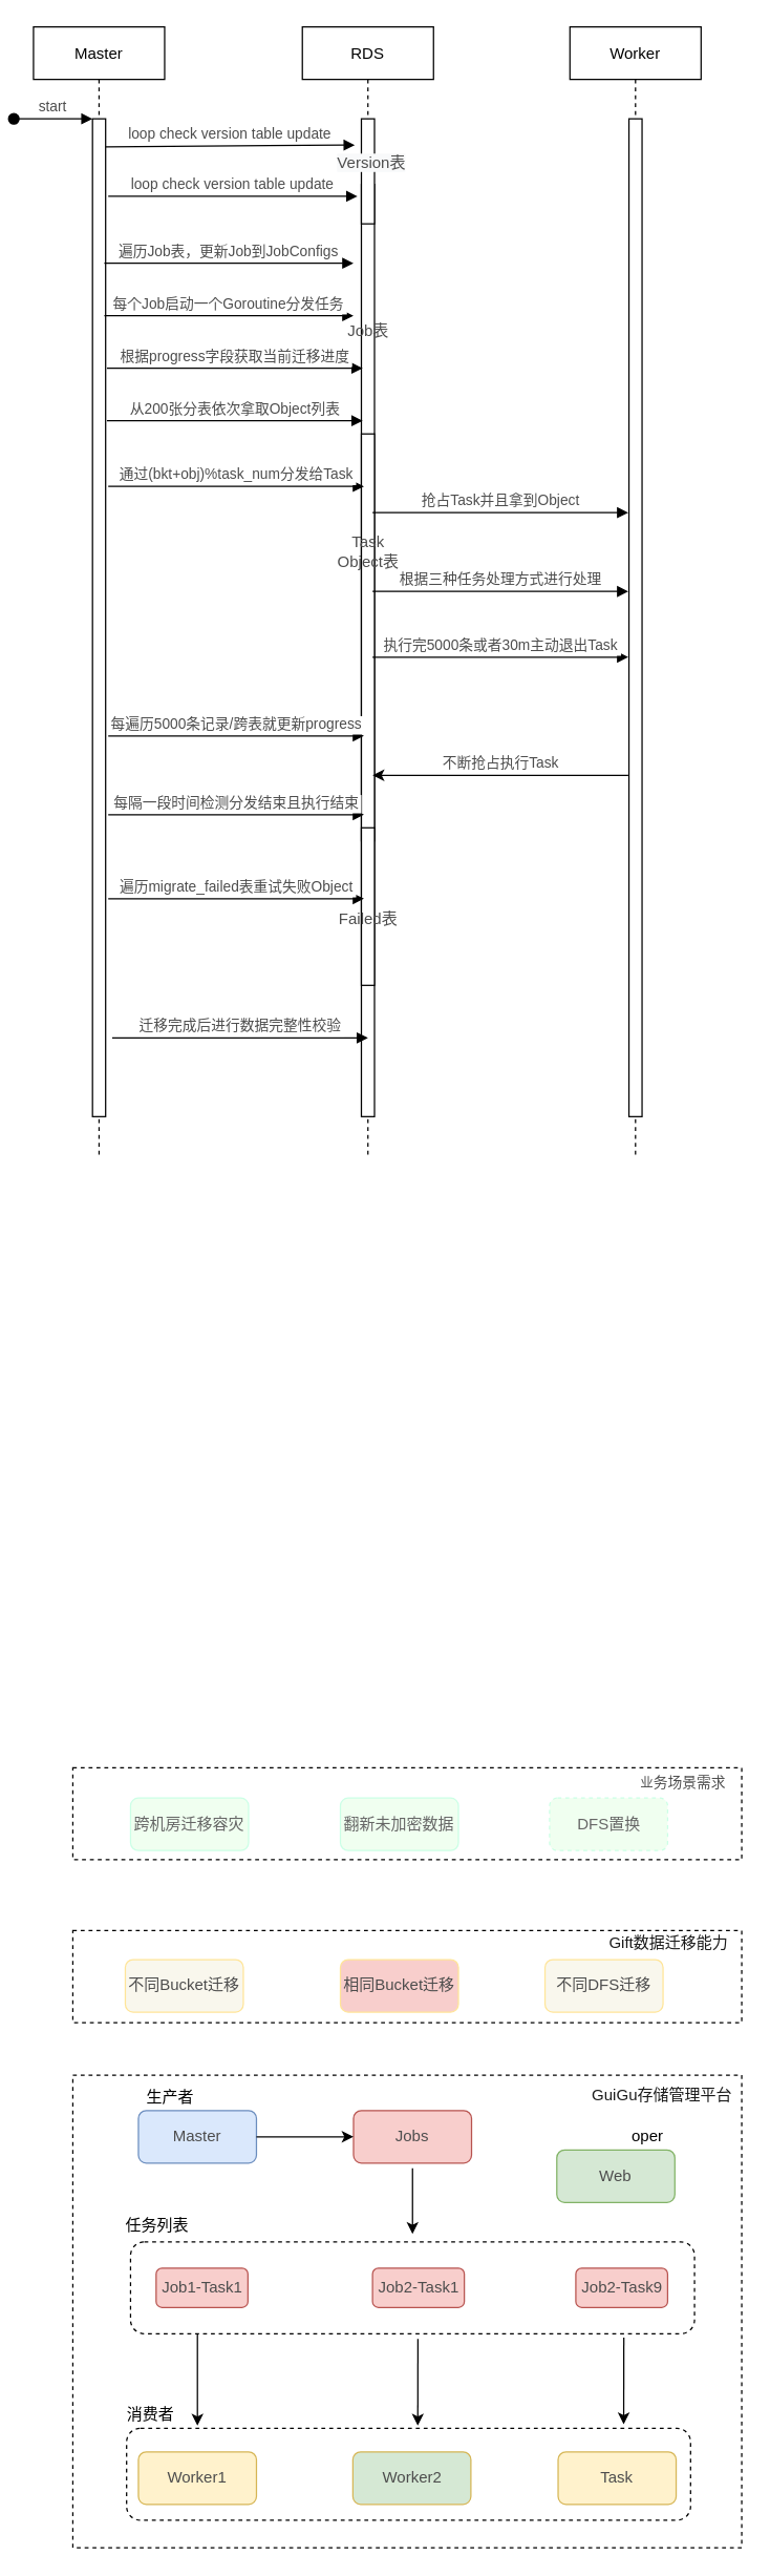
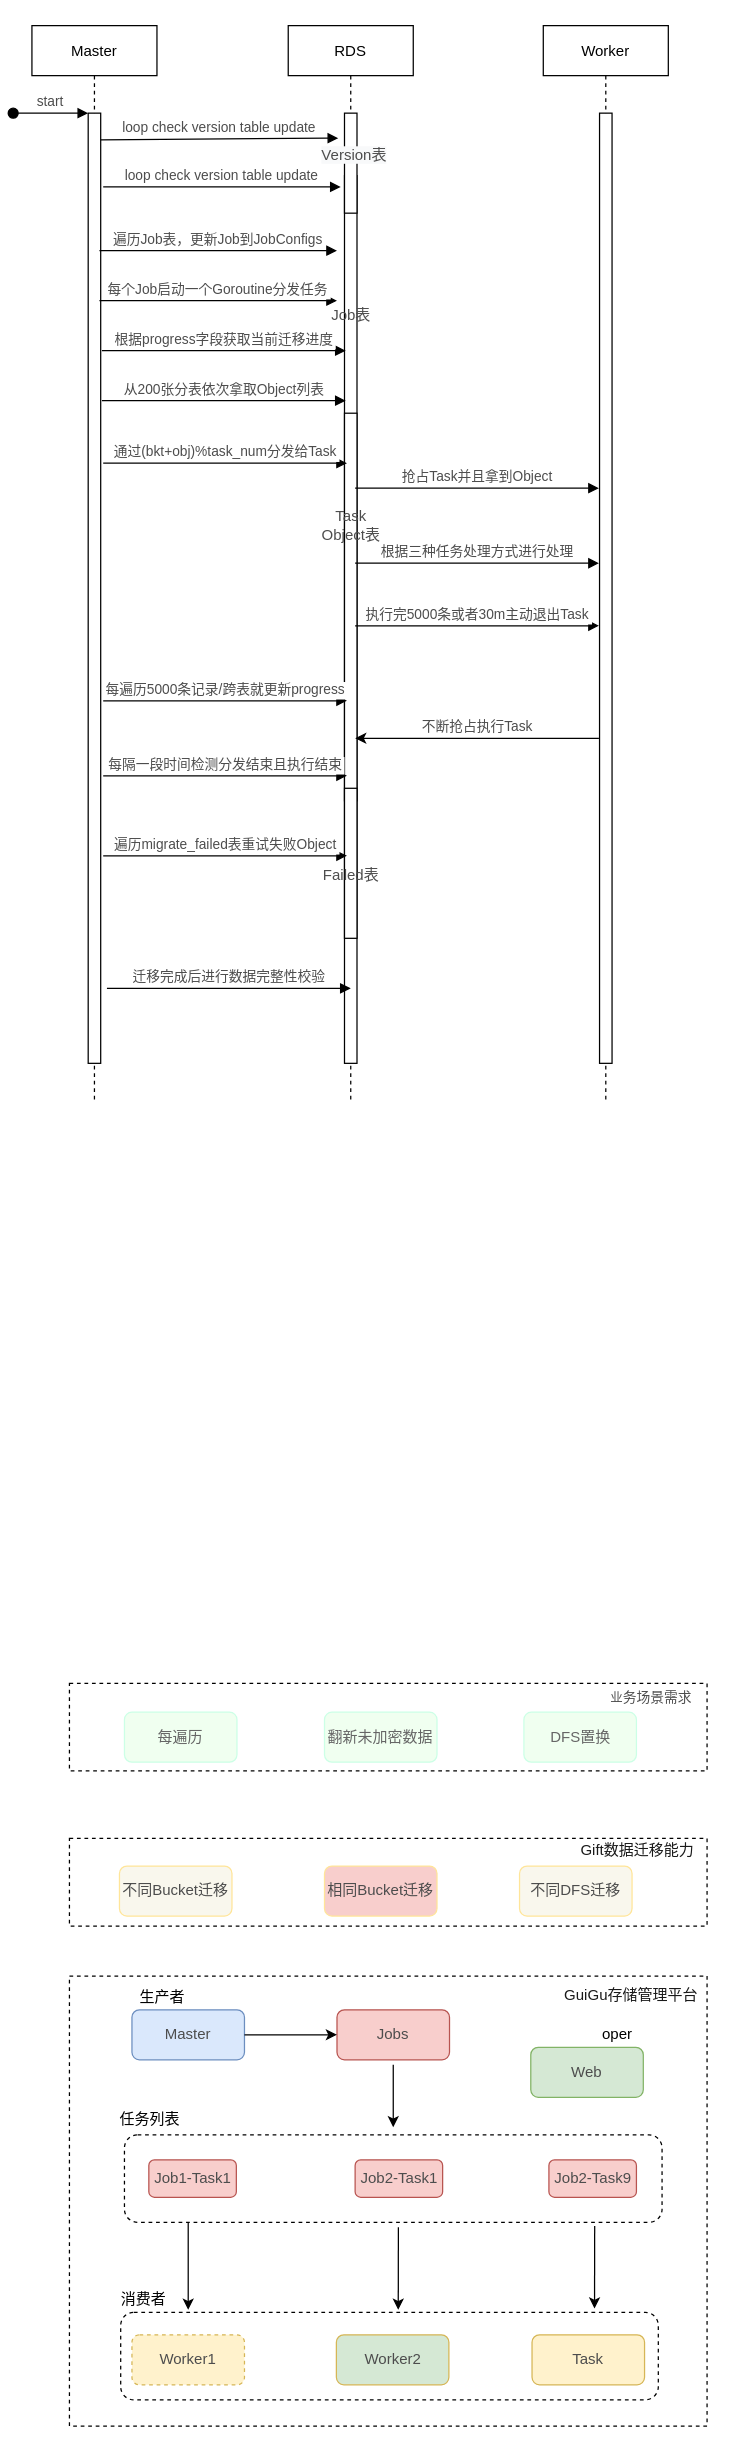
  <mxCell id="0" />
  <mxCell id="1" parent="0" />
  <mxCell id="2" value="Master" style="shape=umlLifeline;perimeter=lifelinePerimeter;container=1;collapsible=0;recursiveResize=0;rounded=0;shadow=0;strokeWidth=1;" parent="1" vertex="1"><mxGeometry x="20" y="20" width="100" height="860" as="geometry" /></mxCell>
  <mxCell id="3" value="" style="points=[];perimeter=orthogonalPerimeter;rounded=0;shadow=0;strokeWidth=1;fontColor=#4D4D4D;" parent="2" vertex="1"><mxGeometry x="45" y="70" width="10" height="760" as="geometry" /></mxCell>
  <mxCell id="4" value="start" style="verticalAlign=bottom;startArrow=oval;endArrow=block;startSize=8;shadow=0;strokeWidth=1;fontColor=#4D4D4D;" parent="2" target="3" edge="1"><mxGeometry relative="1" as="geometry"><mxPoint x="-15" y="70" as="sourcePoint" /></mxGeometry></mxCell>
  <mxCell id="5" value="RDS" style="shape=umlLifeline;perimeter=lifelinePerimeter;container=1;collapsible=0;recursiveResize=0;rounded=0;shadow=0;strokeWidth=1;" parent="1" vertex="1"><mxGeometry x="225" y="20" width="100" height="860" as="geometry" /></mxCell>
  <mxCell id="6" value="" style="points=[];perimeter=orthogonalPerimeter;rounded=0;shadow=0;strokeWidth=1;fontColor=#4D4D4D;" parent="5" vertex="1"><mxGeometry x="45" y="120" width="10" height="710" as="geometry" /></mxCell>
  <mxCell id="7" value="" style="points=[];perimeter=orthogonalPerimeter;rounded=0;shadow=0;strokeWidth=1;fontColor=#4D4D4D;" vertex="1" parent="5"><mxGeometry x="45" y="70" width="10" height="80" as="geometry" /></mxCell>
  <mxCell id="8" value="Job表" style="text;html=1;align=center;verticalAlign=middle;resizable=0;points=[];autosize=1;strokeColor=none;fillColor=none;fontColor=#4D4D4D;" vertex="1" parent="5"><mxGeometry x="25" y="222" width="50" height="20" as="geometry" /></mxCell>
  <mxCell id="9" value="&lt;span style=&quot;font-family: helvetica; font-size: 12px; font-style: normal; font-weight: 400; letter-spacing: normal; text-align: center; text-indent: 0px; text-transform: none; word-spacing: 0px; background-color: rgb(248, 249, 250); display: inline; float: none;&quot;&gt;Version表&lt;/span&gt;" style="text;whiteSpace=wrap;html=1;fontColor=#4D4D4D;" vertex="1" parent="5"><mxGeometry x="25" y="90" width="60" height="30" as="geometry" /></mxCell>
  <mxCell id="10" value="" style="points=[];perimeter=orthogonalPerimeter;rounded=0;shadow=0;strokeWidth=1;fontColor=#4D4D4D;" vertex="1" parent="5"><mxGeometry x="45" y="310" width="10" height="310" as="geometry" /></mxCell>
  <mxCell id="11" value="Task&lt;br&gt;Object表" style="text;html=1;align=center;verticalAlign=middle;resizable=0;points=[];autosize=1;strokeColor=none;fillColor=none;fontColor=#4D4D4D;" vertex="1" parent="5"><mxGeometry x="20" y="385" width="60" height="30" as="geometry" /></mxCell>
  <mxCell id="12" value="" style="points=[];perimeter=orthogonalPerimeter;rounded=0;shadow=0;strokeWidth=1;fontColor=#4D4D4D;" vertex="1" parent="5"><mxGeometry x="45" y="610" width="10" height="120" as="geometry" /></mxCell>
  <mxCell id="13" value="Failed表" style="text;html=1;align=center;verticalAlign=middle;resizable=0;points=[];autosize=1;strokeColor=none;fillColor=none;fontColor=#4D4D4D;" vertex="1" parent="5"><mxGeometry x="20" y="670" width="60" height="20" as="geometry" /></mxCell>
  <mxCell id="14" value="loop check version table update" style="verticalAlign=bottom;endArrow=block;entryX=0.25;entryY=0;shadow=0;strokeWidth=1;exitX=1;exitY=0.028;exitDx=0;exitDy=0;exitPerimeter=0;entryDx=0;entryDy=0;fontColor=#4D4D4D;" parent="1" source="3" target="9" edge="1"><mxGeometry relative="1" as="geometry"><mxPoint x="175" y="100" as="sourcePoint" /></mxGeometry></mxCell>
  <mxCell id="15" value="&lt;font color=&quot;#4d4d4d&quot;&gt;不同Bucket迁移&lt;/font&gt;" style="rounded=1;whiteSpace=wrap;html=1;fillColor=#f9f7ed;strokeColor=#FFE599;" vertex="1" parent="1"><mxGeometry x="90" y="1492" width="90" height="40" as="geometry" /></mxCell>
  <mxCell id="16" value="&lt;font color=&quot;#4d4d4d&quot;&gt;相同Bucket迁移&lt;/font&gt;" style="rounded=1;whiteSpace=wrap;html=1;fillColor=#f8cecc;strokeColor=#FFE599;" vertex="1" parent="1"><mxGeometry x="254" y="1492" width="90" height="40" as="geometry" /></mxCell>
  <mxCell id="17" value="&lt;font color=&quot;#4d4d4d&quot;&gt;不同DFS迁移&lt;/font&gt;" style="rounded=1;whiteSpace=wrap;html=1;fillColor=#f9f7ed;strokeColor=#FFE599;" vertex="1" parent="1"><mxGeometry x="410" y="1492" width="90" height="40" as="geometry" /></mxCell>
  <mxCell id="18" value="&lt;font color=&quot;#4d4d4d&quot;&gt;Job1-Task1&lt;/font&gt;" style="rounded=1;whiteSpace=wrap;html=1;fillColor=#f8cecc;strokeColor=#b85450;" vertex="1" parent="1"><mxGeometry x="113.5" y="1727" width="70" height="30" as="geometry" /></mxCell>
  <mxCell id="19" value="&lt;font color=&quot;#4d4d4d&quot;&gt;Job2-Task1&lt;/font&gt;" style="rounded=1;whiteSpace=wrap;html=1;fillColor=#f8cecc;strokeColor=#b85450;" vertex="1" parent="1"><mxGeometry x="278.5" y="1727" width="70" height="30" as="geometry" /></mxCell>
  <mxCell id="20" value="&lt;font color=&quot;#4d4d4d&quot;&gt;Job2-Task9&lt;/font&gt;" style="rounded=1;whiteSpace=wrap;html=1;fillColor=#f8cecc;strokeColor=#b85450;" vertex="1" parent="1"><mxGeometry x="433.5" y="1727" width="70" height="30" as="geometry" /></mxCell>
  <mxCell id="21" value="&lt;font color=&quot;#4d4d4d&quot;&gt;Master&lt;/font&gt;" style="rounded=1;whiteSpace=wrap;html=1;fillColor=#dae8fc;strokeColor=#6c8ebf;" vertex="1" parent="1"><mxGeometry x="100" y="1607" width="90" height="40" as="geometry" /></mxCell>
  <mxCell id="22" value="&lt;font color=&quot;#4d4d4d&quot;&gt;Jobs&lt;/font&gt;" style="rounded=1;whiteSpace=wrap;html=1;fillColor=#f8cecc;strokeColor=#b85450;" vertex="1" parent="1"><mxGeometry x="264" y="1607" width="90" height="40" as="geometry" /></mxCell>
  <mxCell id="23" value="&lt;font color=&quot;#4d4d4d&quot;&gt;Web&lt;/font&gt;" style="rounded=1;whiteSpace=wrap;html=1;fillColor=#d5e8d4;strokeColor=#82b366;" vertex="1" parent="1"><mxGeometry x="419" y="1637" width="90" height="40" as="geometry" /></mxCell>
- <mxCell id="24" value="&lt;font color=&quot;#4d4d4d&quot;&gt;Worker1&lt;/font&gt;" style="rounded=1;whiteSpace=wrap;html=1;fillColor=#fff2cc;strokeColor=#d6b656;" vertex="1" parent="1"><mxGeometry x="100" y="1867" width="90" height="40" as="geometry" /></mxCell>
+ <mxCell id="24" value="&lt;font color=&quot;#4d4d4d&quot;&gt;Worker1&lt;/font&gt;" style="rounded=1;whiteSpace=wrap;html=1;fillColor=#fff2cc;strokeColor=#d6b656;dashed=1;" vertex="1" parent="1"><mxGeometry x="100" y="1867" width="90" height="40" as="geometry" /></mxCell>
  <mxCell id="25" value="&lt;font color=&quot;#4d4d4d&quot;&gt;Worker2&lt;/font&gt;" style="rounded=1;whiteSpace=wrap;html=1;fillColor=#d5e8d4;strokeColor=#d6b656;" vertex="1" parent="1"><mxGeometry x="263.5" y="1867" width="90" height="40" as="geometry" /></mxCell>
  <mxCell id="26" value="&lt;font color=&quot;#4d4d4d&quot;&gt;Task&lt;/font&gt;" style="rounded=1;whiteSpace=wrap;html=1;fillColor=#fff2cc;strokeColor=#d6b656;" vertex="1" parent="1"><mxGeometry x="420" y="1867" width="90" height="40" as="geometry" /></mxCell>
  <mxCell id="27" value="" style="rounded=0;whiteSpace=wrap;html=1;fillColor=none;dashed=1;strokeWidth=1;glass=0;sketch=0;shadow=0;" vertex="1" parent="1"><mxGeometry x="50" y="1580" width="510" height="360" as="geometry" /></mxCell>
  <mxCell id="28" value="" style="rounded=1;whiteSpace=wrap;html=1;fillColor=none;dashed=1;" vertex="1" parent="1"><mxGeometry x="94" y="1707" width="430" height="70" as="geometry" /></mxCell>
  <mxCell id="29" value="" style="rounded=1;whiteSpace=wrap;html=1;fillColor=none;dashed=1;" vertex="1" parent="1"><mxGeometry x="91" y="1849" width="430" height="70" as="geometry" /></mxCell>
  <mxCell id="30" value="" style="endArrow=classic;html=1;rounded=0;exitX=0.5;exitY=1;exitDx=0;exitDy=0;" edge="1" parent="1"><mxGeometry width="50" height="50" relative="1" as="geometry"><mxPoint x="309" y="1651" as="sourcePoint" /><mxPoint x="309" y="1701" as="targetPoint" /></mxGeometry></mxCell>
  <mxCell id="31" value="" style="endArrow=classic;html=1;rounded=0;exitX=1;exitY=0.5;exitDx=0;exitDy=0;entryX=0;entryY=0.5;entryDx=0;entryDy=0;" edge="1" parent="1" source="21" target="22"><mxGeometry width="50" height="50" relative="1" as="geometry"><mxPoint x="330" y="1727" as="sourcePoint" /><mxPoint x="380" y="1677" as="targetPoint" /></mxGeometry></mxCell>
  <mxCell id="32" value="" style="endArrow=classic;html=1;rounded=0;" edge="1" parent="1"><mxGeometry width="50" height="50" relative="1" as="geometry"><mxPoint x="145" y="1777" as="sourcePoint" /><mxPoint x="145" y="1847" as="targetPoint" /></mxGeometry></mxCell>
  <mxCell id="33" value="" style="endArrow=classic;html=1;rounded=0;exitX=0.12;exitY=1.057;exitDx=0;exitDy=0;exitPerimeter=0;" edge="1" parent="1"><mxGeometry width="50" height="50" relative="1" as="geometry"><mxPoint x="313.1" y="1780.99" as="sourcePoint" /><mxPoint x="313" y="1847" as="targetPoint" /></mxGeometry></mxCell>
  <mxCell id="34" value="" style="endArrow=classic;html=1;rounded=0;exitX=0.12;exitY=1.057;exitDx=0;exitDy=0;exitPerimeter=0;" edge="1" parent="1"><mxGeometry width="50" height="50" relative="1" as="geometry"><mxPoint x="470.1" y="1780" as="sourcePoint" /><mxPoint x="470" y="1846.01" as="targetPoint" /></mxGeometry></mxCell>
  <mxCell id="35" value="生产者" style="text;html=1;align=center;verticalAlign=middle;resizable=0;points=[];autosize=1;strokeColor=none;fillColor=none;" vertex="1" parent="1"><mxGeometry x="99" y="1587" width="50" height="20" as="geometry" /></mxCell>
  <mxCell id="36" value="任务列表" style="text;html=1;align=center;verticalAlign=middle;resizable=0;points=[];autosize=1;strokeColor=none;fillColor=none;" vertex="1" parent="1"><mxGeometry x="84" y="1685" width="60" height="20" as="geometry" /></mxCell>
  <mxCell id="37" value="消费者" style="text;html=1;align=center;verticalAlign=middle;resizable=0;points=[];autosize=1;strokeColor=none;fillColor=none;" vertex="1" parent="1"><mxGeometry x="84" y="1829" width="50" height="20" as="geometry" /></mxCell>
  <mxCell id="38" value="oper" style="text;html=1;align=center;verticalAlign=middle;resizable=0;points=[];autosize=1;strokeColor=none;fillColor=none;" vertex="1" parent="1"><mxGeometry x="468" y="1617" width="40" height="20" as="geometry" /></mxCell>
  <mxCell id="39" value="&lt;font color=&quot;#1a1a1a&quot;&gt;GuiGu存储管理平台&lt;/font&gt;" style="text;html=1;align=center;verticalAlign=middle;resizable=0;points=[];autosize=1;strokeColor=none;fillColor=none;fontColor=#FF6666;" vertex="1" parent="1"><mxGeometry x="439" y="1586" width="120" height="20" as="geometry" /></mxCell>
  <mxCell id="40" value="" style="rounded=0;whiteSpace=wrap;html=1;fillColor=none;dashed=1;strokeWidth=1;glass=0;sketch=0;shadow=0;" vertex="1" parent="1"><mxGeometry x="50" y="1470" width="510" height="70" as="geometry" /></mxCell>
  <mxCell id="41" value="&lt;font color=&quot;#1a1a1a&quot;&gt;Gift数据迁移能力&lt;/font&gt;" style="text;html=1;align=center;verticalAlign=middle;resizable=0;points=[];autosize=1;strokeColor=none;fillColor=none;fontColor=#FF6666;" vertex="1" parent="1"><mxGeometry x="448.5" y="1470" width="110" height="20" as="geometry" /></mxCell>
- <mxCell id="42" value="&lt;font color=&quot;#666666&quot;&gt;跨机房迁移容灾&lt;/font&gt;" style="rounded=1;whiteSpace=wrap;html=1;fillColor=#F0FFF0;strokeColor=#CCFFE6;" vertex="1" parent="1"><mxGeometry x="94" y="1369" width="90" height="40" as="geometry" /></mxCell>
+ <mxCell id="42" value="&lt;font color=&quot;#666666&quot;&gt;每遍历&lt;/font&gt;" style="rounded=1;whiteSpace=wrap;html=1;fillColor=#F0FFF0;strokeColor=#CCFFE6;" vertex="1" parent="1"><mxGeometry x="94" y="1369" width="90" height="40" as="geometry" /></mxCell>
  <mxCell id="43" value="" style="rounded=0;whiteSpace=wrap;html=1;fillColor=none;dashed=1;strokeWidth=1;glass=0;sketch=0;shadow=0;" vertex="1" parent="1"><mxGeometry x="50" y="1346" width="510" height="70" as="geometry" /></mxCell>
  <mxCell id="44" value="&lt;font color=&quot;#4d4d4d&quot; style=&quot;font-size: 10px&quot;&gt;业&lt;/font&gt;&lt;font color=&quot;#4d4d4d&quot; style=&quot;font-size: 11px&quot;&gt;务场景需求&lt;/font&gt;" style="text;html=1;align=center;verticalAlign=middle;resizable=0;points=[];autosize=1;strokeColor=none;fillColor=none;fontColor=#FF6666;" vertex="1" parent="1"><mxGeometry x="470" y="1347" width="90" height="20" as="geometry" /></mxCell>
  <mxCell id="45" value="&lt;font color=&quot;#666666&quot;&gt;翻新未加密数据&lt;/font&gt;" style="rounded=1;whiteSpace=wrap;html=1;fillColor=#F0FFF0;strokeColor=#CCFFE6;" vertex="1" parent="1"><mxGeometry x="254" y="1369" width="90" height="40" as="geometry" /></mxCell>
- <mxCell id="46" value="&lt;font color=&quot;#666666&quot;&gt;DFS置换&lt;/font&gt;" style="rounded=1;whiteSpace=wrap;html=1;fillColor=#F0FFF0;strokeColor=#CCFFE6;dashed=1;" vertex="1" parent="1"><mxGeometry x="413.5" y="1369" width="90" height="40" as="geometry" /></mxCell>
+ <mxCell id="46" value="&lt;font color=&quot;#666666&quot;&gt;DFS置换&lt;/font&gt;" style="rounded=1;whiteSpace=wrap;html=1;fillColor=#F0FFF0;strokeColor=#CCFFE6;" vertex="1" parent="1"><mxGeometry x="413.5" y="1369" width="90" height="40" as="geometry" /></mxCell>
  <mxCell id="47" value="Worker" style="shape=umlLifeline;perimeter=lifelinePerimeter;container=1;collapsible=0;recursiveResize=0;rounded=0;shadow=0;strokeWidth=1;" vertex="1" parent="1"><mxGeometry x="429" y="20" width="100" height="860" as="geometry" /></mxCell>
  <mxCell id="48" value="" style="points=[];perimeter=orthogonalPerimeter;rounded=0;shadow=0;strokeWidth=1;fontColor=#4D4D4D;" vertex="1" parent="47"><mxGeometry x="45" y="70" width="10" height="760" as="geometry" /></mxCell>
  <mxCell id="49" value="遍历Job表，更新Job到JobConfigs" style="verticalAlign=bottom;endArrow=block;entryX=0;entryY=0;shadow=0;strokeWidth=1;fontColor=#4D4D4D;" edge="1" parent="1"><mxGeometry relative="1" as="geometry"><mxPoint x="74" y="200" as="sourcePoint" /><mxPoint x="264" y="200" as="targetPoint" /></mxGeometry></mxCell>
  <mxCell id="50" value="每个Job启动一个Goroutine分发任务" style="verticalAlign=bottom;endArrow=block;entryX=0;entryY=0;shadow=0;strokeWidth=1;fontColor=#4D4D4D;" edge="1" parent="1"><mxGeometry relative="1" as="geometry"><mxPoint x="74" y="240" as="sourcePoint" /><mxPoint x="264" y="240" as="targetPoint" /></mxGeometry></mxCell>
  <mxCell id="51" value="根据progress字段获取当前迁移进度" style="verticalAlign=bottom;endArrow=block;entryX=0;entryY=0;shadow=0;strokeWidth=1;fontColor=#4D4D4D;" edge="1" parent="1"><mxGeometry relative="1" as="geometry"><mxPoint x="76" y="280" as="sourcePoint" /><mxPoint x="271" y="280" as="targetPoint" /></mxGeometry></mxCell>
  <mxCell id="52" value="从200张分表依次拿取Object列表" style="verticalAlign=bottom;endArrow=block;entryX=0;entryY=0;shadow=0;strokeWidth=1;fontColor=#4D4D4D;" edge="1" parent="1"><mxGeometry relative="1" as="geometry"><mxPoint x="76" y="320" as="sourcePoint" /><mxPoint x="271" y="320" as="targetPoint" /></mxGeometry></mxCell>
  <mxCell id="53" value="通过(bkt+obj)%task_num分发给Task" style="verticalAlign=bottom;endArrow=block;entryX=0;entryY=0;shadow=0;strokeWidth=1;fontColor=#4D4D4D;" edge="1" parent="1"><mxGeometry relative="1" as="geometry"><mxPoint x="77" y="370" as="sourcePoint" /><mxPoint x="272" y="370" as="targetPoint" /></mxGeometry></mxCell>
  <mxCell id="54" value="抢占Task并且拿到Object" style="verticalAlign=bottom;endArrow=block;entryX=0;entryY=0;shadow=0;strokeWidth=1;fontColor=#4D4D4D;" edge="1" parent="1"><mxGeometry relative="1" as="geometry"><mxPoint x="278.5" y="390" as="sourcePoint" /><mxPoint x="473.5" y="390" as="targetPoint" /></mxGeometry></mxCell>
  <mxCell id="55" value="根据三种任务处理方式进行处理" style="verticalAlign=bottom;endArrow=block;entryX=0;entryY=0;shadow=0;strokeWidth=1;fontColor=#4D4D4D;" edge="1" parent="1"><mxGeometry relative="1" as="geometry"><mxPoint x="278.5" y="450" as="sourcePoint" /><mxPoint x="473.5" y="450" as="targetPoint" /></mxGeometry></mxCell>
  <mxCell id="56" value="执行完5000条或者30m主动退出Task" style="verticalAlign=bottom;endArrow=block;entryX=0;entryY=0;shadow=0;strokeWidth=1;fontColor=#4D4D4D;" edge="1" parent="1"><mxGeometry relative="1" as="geometry"><mxPoint x="278.5" y="500" as="sourcePoint" /><mxPoint x="473.5" y="500" as="targetPoint" /></mxGeometry></mxCell>
  <mxCell id="57" value="每遍历5000条记录/跨表就更新progress" style="verticalAlign=bottom;endArrow=block;entryX=0;entryY=0;shadow=0;strokeWidth=1;fontColor=#4D4D4D;" edge="1" parent="1"><mxGeometry relative="1" as="geometry"><mxPoint x="77" y="560" as="sourcePoint" /><mxPoint x="272" y="560" as="targetPoint" /></mxGeometry></mxCell>
  <mxCell id="58" value="每隔一段时间检测分发结束且执行结束" style="verticalAlign=bottom;endArrow=block;entryX=0;entryY=0;shadow=0;strokeWidth=1;fontColor=#4D4D4D;" edge="1" parent="1"><mxGeometry relative="1" as="geometry"><mxPoint x="77" y="620" as="sourcePoint" /><mxPoint x="272" y="620" as="targetPoint" /></mxGeometry></mxCell>
  <mxCell id="59" value="遍历migrate_failed表重试失败Object" style="verticalAlign=bottom;endArrow=block;entryX=0;entryY=0;shadow=0;strokeWidth=1;fontColor=#4D4D4D;" edge="1" parent="1"><mxGeometry relative="1" as="geometry"><mxPoint x="77" y="684" as="sourcePoint" /><mxPoint x="272" y="684" as="targetPoint" /></mxGeometry></mxCell>
  <mxCell id="60" value="不断抢占执行Task" style="verticalAlign=bottom;endArrow=none;entryX=0;entryY=0;shadow=0;strokeWidth=1;startArrow=classic;startFill=1;endFill=0;fontColor=#4D4D4D;" edge="1" parent="1"><mxGeometry relative="1" as="geometry"><mxPoint x="278.5" y="590" as="sourcePoint" /><mxPoint x="473.5" y="590" as="targetPoint" /></mxGeometry></mxCell>
  <mxCell id="61" value="迁移完成后进行数据完整性校验" style="verticalAlign=bottom;endArrow=block;entryX=0;entryY=0;shadow=0;strokeWidth=1;fontColor=#4D4D4D;" edge="1" parent="1"><mxGeometry relative="1" as="geometry"><mxPoint x="80" y="790" as="sourcePoint" /><mxPoint x="275" y="790" as="targetPoint" /></mxGeometry></mxCell>
  <mxCell id="62" value="loop check version table update" style="verticalAlign=bottom;endArrow=block;shadow=0;strokeWidth=1;fontColor=#4D4D4D;" edge="1" parent="1"><mxGeometry relative="1" as="geometry"><mxPoint x="77" y="149" as="sourcePoint" /><mxPoint x="267" y="149" as="targetPoint" /></mxGeometry></mxCell>
